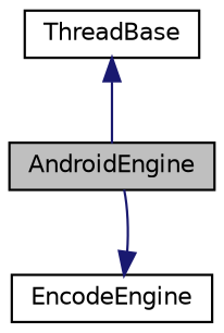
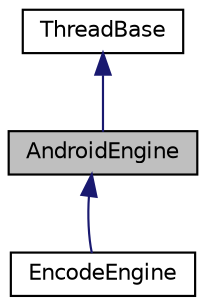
  digraph {
    node [color=black fillcolor=white fontname=Helvetica fontsize=10 shape=record style=filled]
    edge [color=midnightblue dir=back fontname=Helvetica fontsize=10 labelfontname=Helvetica labelfontsize=10 style=solid]
    n1 [fillcolor=grey75 fontcolor=black height=0.2 label=AndroidEngine width=0.4]
    n2 [height=0.2 label=EncodeEngine width=0.4]
    n3 [height=0.2 label=ThreadBase width=0.4]
-   n2 -> n1
+   n1 -> n2
    n3 -> n1
  }
